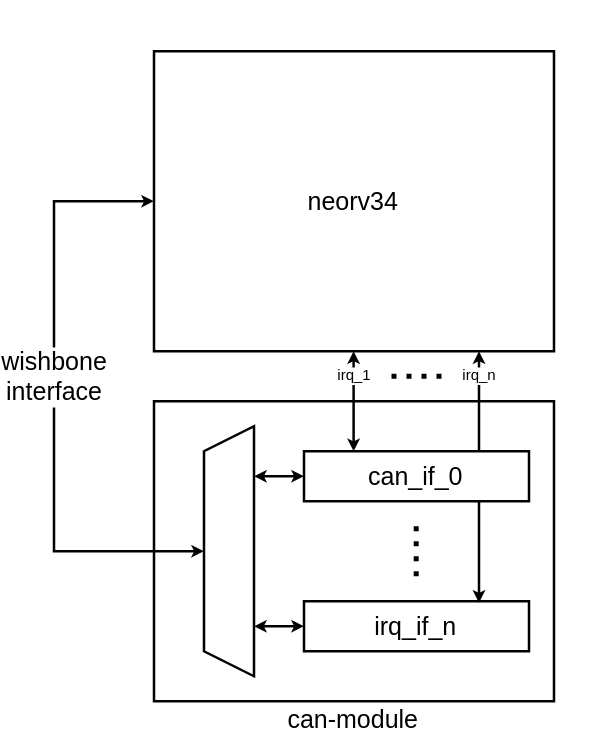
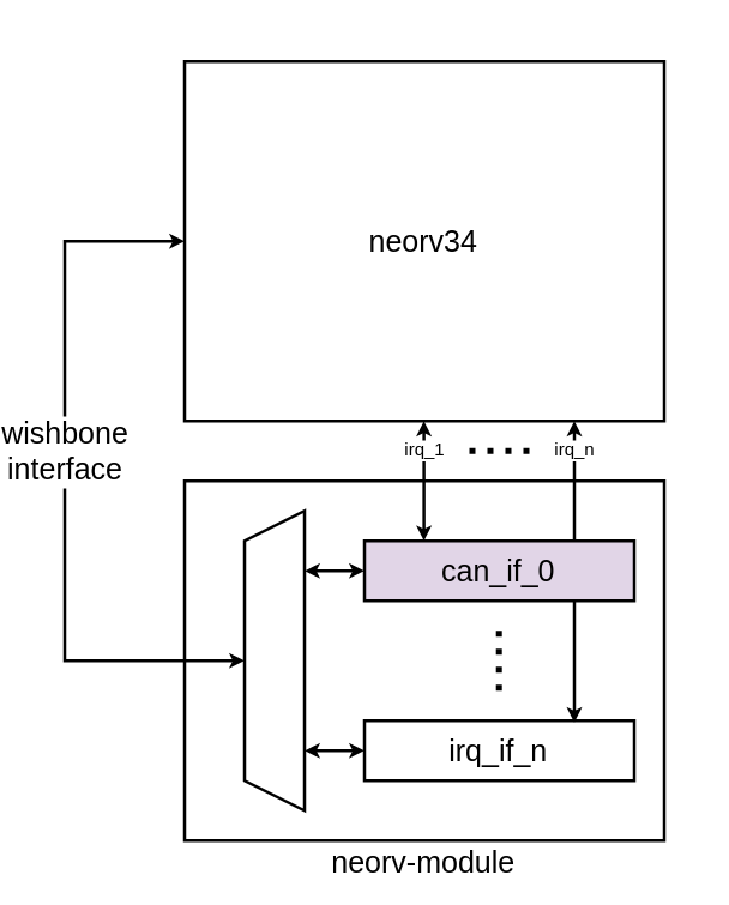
  <mxCell id="0" />
  <mxCell id="1" parent="0" />
  <mxCell id="2" value="neorv34" style="rounded=0;whiteSpace=wrap;html=1;fontSize=10;" vertex="1" parent="1"><mxGeometry x="60" y="20" width="160" height="120" as="geometry" /></mxCell>
- <mxCell id="3" value="can-module" style="rounded=0;whiteSpace=wrap;html=1;verticalAlign=top;labelPosition=center;verticalLabelPosition=bottom;align=center;spacingTop=-5;fontSize=10;" vertex="1" parent="1"><mxGeometry x="60" y="160" width="160" height="120" as="geometry" /></mxCell>
+ <mxCell id="3" value="neorv-module" style="rounded=0;whiteSpace=wrap;html=1;verticalAlign=top;labelPosition=center;verticalLabelPosition=bottom;align=center;spacingTop=-5;fontSize=10;" vertex="1" parent="1"><mxGeometry x="60" y="160" width="160" height="120" as="geometry" /></mxCell>
  <mxCell id="4" value="wishbone&lt;br style=&quot;font-size: 10px;&quot;&gt;interface" style="edgeStyle=orthogonalEdgeStyle;rounded=0;orthogonalLoop=1;jettySize=auto;html=1;exitX=0.5;exitY=0;exitDx=0;exitDy=0;entryX=0;entryY=0.5;entryDx=0;entryDy=0;strokeWidth=1;startArrow=classic;startFill=1;startSize=2;endSize=2;fontSize=10;" edge="1" parent="1" source="5" target="2"><mxGeometry x="0.083" relative="1" as="geometry"><Array as="points"><mxPoint x="20" y="220" /><mxPoint x="20" y="80" /></Array><mxPoint as="offset" /></mxGeometry></mxCell>
  <mxCell id="5" value="" style="shape=trapezoid;perimeter=trapezoidPerimeter;whiteSpace=wrap;html=1;fixedSize=1;rotation=-90;size=10;fontSize=10;" vertex="1" parent="1"><mxGeometry x="40" y="210" width="100" height="20" as="geometry" /></mxCell>
  <mxCell id="6" style="edgeStyle=orthogonalEdgeStyle;rounded=0;orthogonalLoop=1;jettySize=auto;html=1;exitX=0;exitY=0.5;exitDx=0;exitDy=0;strokeWidth=1;startSize=2;endSize=2;startArrow=classic;startFill=1;fontSize=10;" edge="1" parent="1" source="11"><mxGeometry relative="1" as="geometry"><mxPoint x="100" y="190" as="targetPoint" /></mxGeometry></mxCell>
  <mxCell id="7" style="edgeStyle=orthogonalEdgeStyle;rounded=0;orthogonalLoop=1;jettySize=auto;html=1;exitX=0;exitY=0.5;exitDx=0;exitDy=0;strokeWidth=1;startSize=2;endSize=2;startArrow=classic;startFill=1;fontSize=10;" edge="1" parent="1" source="8"><mxGeometry relative="1" as="geometry"><mxPoint x="100" y="250" as="targetPoint" /></mxGeometry></mxCell>
  <mxCell id="8" value="irq_if_n" style="rounded=0;whiteSpace=wrap;html=1;fontSize=10;" vertex="1" parent="1"><mxGeometry x="120" y="240" width="90" height="20" as="geometry" /></mxCell>
  <mxCell id="9" value="irq_1" style="endArrow=classic;startArrow=classic;html=1;rounded=0;strokeWidth=1;startSize=2;endSize=2;fontSize=6;" edge="1" parent="1"><mxGeometry x="0.5" width="50" height="50" relative="1" as="geometry"><mxPoint x="139.84" y="180" as="sourcePoint" /><mxPoint x="139.84" y="140" as="targetPoint" /><mxPoint as="offset" /></mxGeometry></mxCell>
  <mxCell id="10" value="irq_n" style="endArrow=classic;startArrow=classic;html=1;rounded=0;strokeWidth=1;startSize=2;endSize=2;fontSize=6;" edge="1" parent="1"><mxGeometry x="0.801" width="50" height="50" relative="1" as="geometry"><mxPoint x="190" y="240.645" as="sourcePoint" /><mxPoint x="190" y="140" as="targetPoint" /><mxPoint as="offset" /></mxGeometry></mxCell>
- <mxCell id="11" value="can_if_0" style="rounded=0;whiteSpace=wrap;html=1;fontSize=10;" vertex="1" parent="1"><mxGeometry x="120" y="180" width="90" height="20" as="geometry" /></mxCell>
+ <mxCell id="11" value="can_if_0" style="rounded=0;whiteSpace=wrap;html=1;fontSize=10;fillColor=#e1d5e7;" vertex="1" parent="1"><mxGeometry x="120" y="180" width="90" height="20" as="geometry" /></mxCell>
  <mxCell id="12" value="" style="endArrow=none;dashed=1;html=1;strokeWidth=2;rounded=0;dashPattern=1 2;fontSize=10;" edge="1" parent="1"><mxGeometry width="50" height="50" relative="1" as="geometry"><mxPoint x="164.88" y="210" as="sourcePoint" /><mxPoint x="164.88" y="230" as="targetPoint" /></mxGeometry></mxCell>
  <mxCell id="13" value="" style="endArrow=none;dashed=1;html=1;strokeWidth=2;rounded=0;dashPattern=1 2;fontSize=10;" edge="1" parent="1"><mxGeometry width="50" height="50" relative="1" as="geometry"><mxPoint x="175" y="150" as="sourcePoint" /><mxPoint x="155" y="150" as="targetPoint" /></mxGeometry></mxCell>
